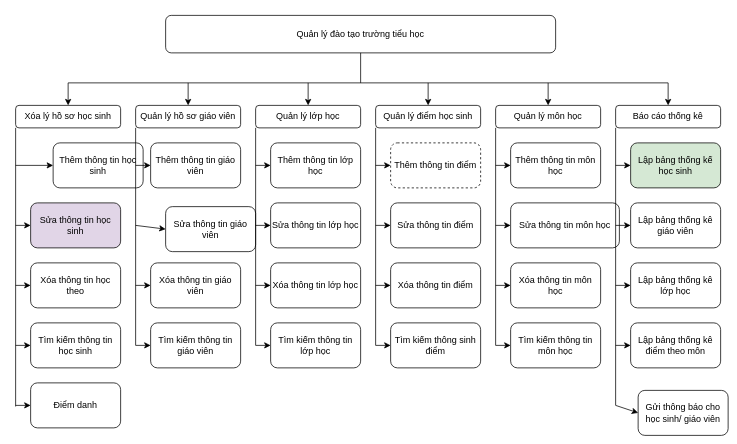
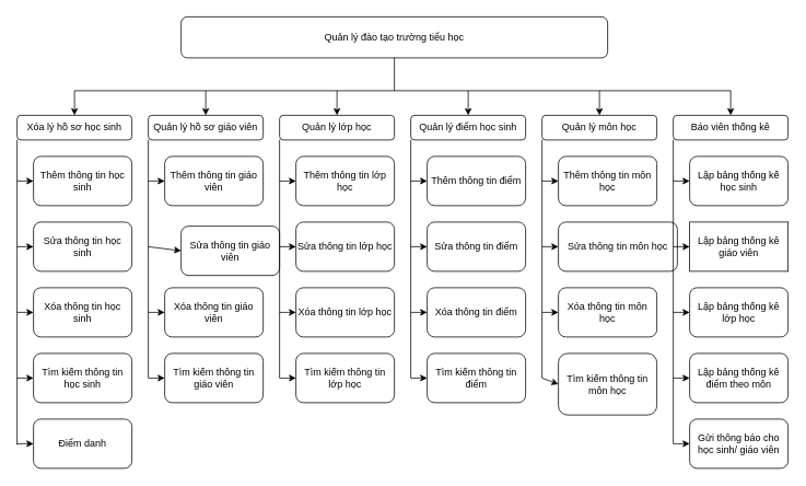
  <mxCell id="0" />
  <mxCell id="1" parent="0" />
  <mxCell id="2" value="Quản lý đào tạo trường tiểu học" style="rounded=1;whiteSpace=wrap;html=1;" vertex="1" parent="1"><mxGeometry x="220" y="20" width="520" height="50" as="geometry" /></mxCell>
  <mxCell id="3" value="Xóa lý hồ sơ học sinh" style="rounded=1;whiteSpace=wrap;html=1;" vertex="1" parent="1"><mxGeometry x="20" y="140" width="140" height="30" as="geometry" /></mxCell>
  <mxCell id="4" value="Quản lý lớp học" style="rounded=1;whiteSpace=wrap;html=1;" vertex="1" parent="1"><mxGeometry x="340" y="140" width="140" height="30" as="geometry" /></mxCell>
  <mxCell id="5" value="Quản lý điểm học sinh" style="rounded=1;whiteSpace=wrap;html=1;" vertex="1" parent="1"><mxGeometry x="500" y="140" width="140" height="30" as="geometry" /></mxCell>
  <mxCell id="6" value="Quản lý hồ sơ giáo viên" style="rounded=1;whiteSpace=wrap;html=1;" vertex="1" parent="1"><mxGeometry x="180" y="140" width="140" height="30" as="geometry" /></mxCell>
  <mxCell id="7" value="Quản lý môn học" style="rounded=1;whiteSpace=wrap;html=1;" vertex="1" parent="1"><mxGeometry x="660" y="140" width="140" height="30" as="geometry" /></mxCell>
- <mxCell id="8" value="Báo cáo thống kê" style="rounded=1;whiteSpace=wrap;html=1;" vertex="1" parent="1"><mxGeometry x="820" y="140" width="140" height="30" as="geometry" /></mxCell>
+ <mxCell id="8" value="Báo viên thống kê" style="rounded=1;whiteSpace=wrap;html=1;" vertex="1" parent="1"><mxGeometry x="820" y="140" width="140" height="30" as="geometry" /></mxCell>
  <mxCell id="9" value="" style="endArrow=none;html=1;rounded=0;" edge="1" parent="1"><mxGeometry width="50" height="50" relative="1" as="geometry"><mxPoint x="90" y="110" as="sourcePoint" /><mxPoint x="890" y="110" as="targetPoint" /></mxGeometry></mxCell>
  <mxCell id="10" value="" style="endArrow=none;html=1;rounded=0;entryX=0.5;entryY=1;entryDx=0;entryDy=0;" edge="1" parent="1" target="2"><mxGeometry width="50" height="50" relative="1" as="geometry"><mxPoint x="480" y="110" as="sourcePoint" /><mxPoint x="500" y="100" as="targetPoint" /></mxGeometry></mxCell>
  <mxCell id="11" value="" style="endArrow=classic;html=1;rounded=0;entryX=0.5;entryY=0;entryDx=0;entryDy=0;" edge="1" parent="1" target="4"><mxGeometry width="50" height="50" relative="1" as="geometry"><mxPoint x="410" y="110" as="sourcePoint" /><mxPoint x="500" y="100" as="targetPoint" /></mxGeometry></mxCell>
  <mxCell id="12" value="" style="endArrow=classic;html=1;rounded=0;entryX=0.5;entryY=0;entryDx=0;entryDy=0;" edge="1" parent="1" target="6"><mxGeometry width="50" height="50" relative="1" as="geometry"><mxPoint x="250" y="110" as="sourcePoint" /><mxPoint x="500" y="100" as="targetPoint" /></mxGeometry></mxCell>
  <mxCell id="13" value="" style="endArrow=classic;html=1;rounded=0;entryX=0.5;entryY=0;entryDx=0;entryDy=0;" edge="1" parent="1" target="3"><mxGeometry width="50" height="50" relative="1" as="geometry"><mxPoint x="90" y="110" as="sourcePoint" /><mxPoint x="280" y="100" as="targetPoint" /></mxGeometry></mxCell>
  <mxCell id="14" value="" style="endArrow=classic;html=1;rounded=0;entryX=0.5;entryY=0;entryDx=0;entryDy=0;" edge="1" parent="1" target="5"><mxGeometry width="50" height="50" relative="1" as="geometry"><mxPoint x="570" y="110" as="sourcePoint" /><mxPoint x="740" y="100" as="targetPoint" /></mxGeometry></mxCell>
  <mxCell id="15" value="" style="endArrow=classic;html=1;rounded=0;entryX=0.5;entryY=0;entryDx=0;entryDy=0;" edge="1" parent="1" target="7"><mxGeometry width="50" height="50" relative="1" as="geometry"><mxPoint x="730" y="110" as="sourcePoint" /><mxPoint x="740" y="100" as="targetPoint" /></mxGeometry></mxCell>
  <mxCell id="16" value="" style="endArrow=classic;html=1;rounded=0;entryX=0.5;entryY=0;entryDx=0;entryDy=0;" edge="1" parent="1" target="8"><mxGeometry width="50" height="50" relative="1" as="geometry"><mxPoint x="890" y="110" as="sourcePoint" /><mxPoint x="740" y="100" as="targetPoint" /></mxGeometry></mxCell>
- <mxCell id="17" value="Thêm thông tin học sinh" style="rounded=1;whiteSpace=wrap;html=1;" vertex="1" parent="1"><mxGeometry x="70" y="190" width="120" height="60" as="geometry" /></mxCell>
- <mxCell id="18" value="Sửa thông tin học sinh" style="rounded=1;whiteSpace=wrap;html=1;fillColor=#e1d5e7;" vertex="1" parent="1"><mxGeometry x="40" y="270" width="120" height="60" as="geometry" /></mxCell>
- <mxCell id="19" value="Xóa thông tin học theo" style="rounded=1;whiteSpace=wrap;html=1;" vertex="1" parent="1"><mxGeometry x="40" y="350" width="120" height="60" as="geometry" /></mxCell>
+ <mxCell id="17" value="Thêm thông tin học sinh" style="rounded=1;whiteSpace=wrap;html=1;" vertex="1" parent="1"><mxGeometry x="40" y="190" width="120" height="60" as="geometry" /></mxCell>
+ <mxCell id="18" value="Sửa thông tin học sinh" style="rounded=1;whiteSpace=wrap;html=1;" vertex="1" parent="1"><mxGeometry x="40" y="270" width="120" height="60" as="geometry" /></mxCell>
+ <mxCell id="19" value="Xóa thông tin học sinh" style="rounded=1;whiteSpace=wrap;html=1;" vertex="1" parent="1"><mxGeometry x="40" y="350" width="120" height="60" as="geometry" /></mxCell>
  <mxCell id="20" value="Tìm kiếm thông tin học sinh" style="rounded=1;whiteSpace=wrap;html=1;" vertex="1" parent="1"><mxGeometry x="40" y="430" width="120" height="60" as="geometry" /></mxCell>
  <mxCell id="21" value="Điểm danh" style="rounded=1;whiteSpace=wrap;html=1;" vertex="1" parent="1"><mxGeometry x="40" y="510" width="120" height="60" as="geometry" /></mxCell>
  <mxCell id="22" value="" style="endArrow=none;html=1;rounded=0;" edge="1" parent="1"><mxGeometry width="50" height="50" relative="1" as="geometry"><mxPoint x="20" y="170" as="sourcePoint" /><mxPoint x="20" y="541.455" as="targetPoint" /></mxGeometry></mxCell>
  <mxCell id="23" value="" style="endArrow=classic;html=1;rounded=0;entryX=0;entryY=0.5;entryDx=0;entryDy=0;" edge="1" parent="1" target="17"><mxGeometry width="50" height="50" relative="1" as="geometry"><mxPoint x="20" y="220" as="sourcePoint" /><mxPoint x="310" y="270" as="targetPoint" /></mxGeometry></mxCell>
  <mxCell id="24" value="" style="endArrow=classic;html=1;rounded=0;entryX=0;entryY=0.5;entryDx=0;entryDy=0;" edge="1" parent="1" target="18"><mxGeometry width="50" height="50" relative="1" as="geometry"><mxPoint x="20" y="300" as="sourcePoint" /><mxPoint x="210" y="280" as="targetPoint" /></mxGeometry></mxCell>
  <mxCell id="25" value="" style="endArrow=classic;html=1;rounded=0;entryX=0;entryY=0.5;entryDx=0;entryDy=0;" edge="1" parent="1" target="19"><mxGeometry width="50" height="50" relative="1" as="geometry"><mxPoint x="20" y="380" as="sourcePoint" /><mxPoint x="210" y="410" as="targetPoint" /></mxGeometry></mxCell>
  <mxCell id="26" value="" style="endArrow=classic;html=1;rounded=0;entryX=0;entryY=0.5;entryDx=0;entryDy=0;" edge="1" parent="1" target="20"><mxGeometry width="50" height="50" relative="1" as="geometry"><mxPoint x="20" y="460" as="sourcePoint" /><mxPoint x="210" y="540" as="targetPoint" /></mxGeometry></mxCell>
  <mxCell id="27" value="" style="endArrow=classic;html=1;rounded=0;entryX=0;entryY=0.5;entryDx=0;entryDy=0;" edge="1" parent="1" target="21"><mxGeometry width="50" height="50" relative="1" as="geometry"><mxPoint x="20" y="540" as="sourcePoint" /><mxPoint x="210" y="470" as="targetPoint" /></mxGeometry></mxCell>
  <mxCell id="28" value="Thêm thông tin giáo viên" style="rounded=1;whiteSpace=wrap;html=1;" vertex="1" parent="1"><mxGeometry x="200" y="190" width="120" height="60" as="geometry" /></mxCell>
  <mxCell id="29" value="Sửa thông tin giáo viên" style="rounded=1;whiteSpace=wrap;html=1;" vertex="1" parent="1"><mxGeometry x="220" y="275" width="120" height="60" as="geometry" /></mxCell>
  <mxCell id="30" value="Xóa thông tin giáo viên" style="rounded=1;whiteSpace=wrap;html=1;" vertex="1" parent="1"><mxGeometry x="200" y="350" width="120" height="60" as="geometry" /></mxCell>
  <mxCell id="31" value="Tìm kiếm thông tin giáo viên" style="rounded=1;whiteSpace=wrap;html=1;" vertex="1" parent="1"><mxGeometry x="200" y="430" width="120" height="60" as="geometry" /></mxCell>
  <mxCell id="32" value="" style="endArrow=classic;html=1;rounded=0;entryX=0;entryY=0.5;entryDx=0;entryDy=0;" edge="1" parent="1" target="28"><mxGeometry width="50" height="50" relative="1" as="geometry"><mxPoint x="180" y="220" as="sourcePoint" /><mxPoint x="470" y="270" as="targetPoint" /></mxGeometry></mxCell>
  <mxCell id="33" value="" style="endArrow=classic;html=1;rounded=0;entryX=0;entryY=0.5;entryDx=0;entryDy=0;" edge="1" parent="1" target="29"><mxGeometry width="50" height="50" relative="1" as="geometry"><mxPoint x="180" y="300" as="sourcePoint" /><mxPoint x="370" y="280" as="targetPoint" /></mxGeometry></mxCell>
  <mxCell id="34" value="" style="endArrow=classic;html=1;rounded=0;entryX=0;entryY=0.5;entryDx=0;entryDy=0;" edge="1" parent="1" target="30"><mxGeometry width="50" height="50" relative="1" as="geometry"><mxPoint x="180" y="380" as="sourcePoint" /><mxPoint x="370" y="410" as="targetPoint" /></mxGeometry></mxCell>
  <mxCell id="35" value="" style="endArrow=classic;html=1;rounded=0;entryX=0;entryY=0.5;entryDx=0;entryDy=0;" edge="1" parent="1" target="31"><mxGeometry width="50" height="50" relative="1" as="geometry"><mxPoint x="180" y="460" as="sourcePoint" /><mxPoint x="370" y="540" as="targetPoint" /></mxGeometry></mxCell>
  <mxCell id="36" value="" style="endArrow=none;html=1;rounded=0;" edge="1" parent="1"><mxGeometry width="50" height="50" relative="1" as="geometry"><mxPoint x="180" y="170" as="sourcePoint" /><mxPoint x="180" y="460" as="targetPoint" /></mxGeometry></mxCell>
  <mxCell id="37" value="Thêm thông tin lớp học" style="rounded=1;whiteSpace=wrap;html=1;" vertex="1" parent="1"><mxGeometry x="360" y="190" width="120" height="60" as="geometry" /></mxCell>
  <mxCell id="38" value="Sửa thông tin lớp học" style="rounded=1;whiteSpace=wrap;html=1;" vertex="1" parent="1"><mxGeometry x="360" y="270" width="120" height="60" as="geometry" /></mxCell>
  <mxCell id="39" value="Xóa thông tin lớp học" style="rounded=1;whiteSpace=wrap;html=1;" vertex="1" parent="1"><mxGeometry x="360" y="350" width="120" height="60" as="geometry" /></mxCell>
  <mxCell id="40" value="Tìm kiếm thông tin lớp học" style="rounded=1;whiteSpace=wrap;html=1;" vertex="1" parent="1"><mxGeometry x="360" y="430" width="120" height="60" as="geometry" /></mxCell>
  <mxCell id="41" value="" style="endArrow=classic;html=1;rounded=0;entryX=0;entryY=0.5;entryDx=0;entryDy=0;" edge="1" parent="1" target="37"><mxGeometry width="50" height="50" relative="1" as="geometry"><mxPoint x="340" y="220" as="sourcePoint" /><mxPoint x="630" y="270" as="targetPoint" /></mxGeometry></mxCell>
  <mxCell id="42" value="" style="endArrow=classic;html=1;rounded=0;entryX=0;entryY=0.5;entryDx=0;entryDy=0;" edge="1" parent="1" target="38"><mxGeometry width="50" height="50" relative="1" as="geometry"><mxPoint x="340" y="300" as="sourcePoint" /><mxPoint x="530" y="280" as="targetPoint" /></mxGeometry></mxCell>
  <mxCell id="43" value="" style="endArrow=classic;html=1;rounded=0;entryX=0;entryY=0.5;entryDx=0;entryDy=0;" edge="1" parent="1" target="39"><mxGeometry width="50" height="50" relative="1" as="geometry"><mxPoint x="340" y="380" as="sourcePoint" /><mxPoint x="530" y="410" as="targetPoint" /></mxGeometry></mxCell>
  <mxCell id="44" value="" style="endArrow=classic;html=1;rounded=0;entryX=0;entryY=0.5;entryDx=0;entryDy=0;" edge="1" parent="1" target="40"><mxGeometry width="50" height="50" relative="1" as="geometry"><mxPoint x="340" y="460" as="sourcePoint" /><mxPoint x="530" y="540" as="targetPoint" /></mxGeometry></mxCell>
  <mxCell id="45" value="" style="endArrow=none;html=1;rounded=0;" edge="1" parent="1"><mxGeometry width="50" height="50" relative="1" as="geometry"><mxPoint x="340" y="170" as="sourcePoint" /><mxPoint x="340" y="460" as="targetPoint" /></mxGeometry></mxCell>
- <mxCell id="46" value="Thêm thông tin điểm" style="rounded=1;whiteSpace=wrap;html=1;dashed=1;" vertex="1" parent="1"><mxGeometry x="520" y="190" width="120" height="60" as="geometry" /></mxCell>
+ <mxCell id="46" value="Thêm thông tin điểm" style="rounded=1;whiteSpace=wrap;html=1;" vertex="1" parent="1"><mxGeometry x="520" y="190" width="120" height="60" as="geometry" /></mxCell>
  <mxCell id="47" value="Sửa thông tin điểm" style="rounded=1;whiteSpace=wrap;html=1;" vertex="1" parent="1"><mxGeometry x="520" y="270" width="120" height="60" as="geometry" /></mxCell>
  <mxCell id="48" value="Xóa thông tin điểm" style="rounded=1;whiteSpace=wrap;html=1;" vertex="1" parent="1"><mxGeometry x="520" y="350" width="120" height="60" as="geometry" /></mxCell>
- <mxCell id="49" value="Tìm kiếm thông sinh điểm" style="rounded=1;whiteSpace=wrap;html=1;" vertex="1" parent="1"><mxGeometry x="520" y="430" width="120" height="60" as="geometry" /></mxCell>
+ <mxCell id="49" value="Tìm kiếm thông tin điểm" style="rounded=1;whiteSpace=wrap;html=1;" vertex="1" parent="1"><mxGeometry x="520" y="430" width="120" height="60" as="geometry" /></mxCell>
  <mxCell id="50" value="" style="endArrow=classic;html=1;rounded=0;entryX=0;entryY=0.5;entryDx=0;entryDy=0;" edge="1" parent="1" target="46"><mxGeometry width="50" height="50" relative="1" as="geometry"><mxPoint x="500" y="220" as="sourcePoint" /><mxPoint x="790" y="270" as="targetPoint" /></mxGeometry></mxCell>
  <mxCell id="51" value="" style="endArrow=classic;html=1;rounded=0;entryX=0;entryY=0.5;entryDx=0;entryDy=0;" edge="1" parent="1" target="47"><mxGeometry width="50" height="50" relative="1" as="geometry"><mxPoint x="500" y="300" as="sourcePoint" /><mxPoint x="690" y="280" as="targetPoint" /></mxGeometry></mxCell>
  <mxCell id="52" value="" style="endArrow=classic;html=1;rounded=0;entryX=0;entryY=0.5;entryDx=0;entryDy=0;" edge="1" parent="1" target="48"><mxGeometry width="50" height="50" relative="1" as="geometry"><mxPoint x="500" y="380" as="sourcePoint" /><mxPoint x="690" y="410" as="targetPoint" /></mxGeometry></mxCell>
  <mxCell id="53" value="" style="endArrow=classic;html=1;rounded=0;entryX=0;entryY=0.5;entryDx=0;entryDy=0;" edge="1" parent="1" target="49"><mxGeometry width="50" height="50" relative="1" as="geometry"><mxPoint x="500" y="460" as="sourcePoint" /><mxPoint x="690" y="540" as="targetPoint" /></mxGeometry></mxCell>
  <mxCell id="54" value="" style="endArrow=none;html=1;rounded=0;" edge="1" parent="1"><mxGeometry width="50" height="50" relative="1" as="geometry"><mxPoint x="500" y="170" as="sourcePoint" /><mxPoint x="500" y="460" as="targetPoint" /></mxGeometry></mxCell>
  <mxCell id="55" value="Thêm thông tin môn học" style="rounded=1;whiteSpace=wrap;html=1;" vertex="1" parent="1"><mxGeometry x="680" y="190" width="120" height="60" as="geometry" /></mxCell>
  <mxCell id="56" value="Sửa thông tin môn học" style="rounded=1;whiteSpace=wrap;html=1;" vertex="1" parent="1"><mxGeometry x="680" y="270" width="145" height="60" as="geometry" /></mxCell>
  <mxCell id="57" value="Xóa thông tin môn học" style="rounded=1;whiteSpace=wrap;html=1;" vertex="1" parent="1"><mxGeometry x="680" y="350" width="120" height="60" as="geometry" /></mxCell>
- <mxCell id="58" value="Tìm kiếm thông tin môn học" style="rounded=1;whiteSpace=wrap;html=1;" vertex="1" parent="1"><mxGeometry x="680" y="430" width="120" height="60" as="geometry" /></mxCell>
+ <mxCell id="58" value="Tìm kiếm thông tin môn học" style="rounded=1;whiteSpace=wrap;html=1;" vertex="1" parent="1"><mxGeometry x="680" y="430" width="120" height="75" as="geometry" /></mxCell>
  <mxCell id="59" value="" style="endArrow=classic;html=1;rounded=0;entryX=0;entryY=0.5;entryDx=0;entryDy=0;" edge="1" parent="1" target="55"><mxGeometry width="50" height="50" relative="1" as="geometry"><mxPoint x="660" y="220" as="sourcePoint" /><mxPoint x="950" y="270" as="targetPoint" /></mxGeometry></mxCell>
  <mxCell id="60" value="" style="endArrow=classic;html=1;rounded=0;entryX=0;entryY=0.5;entryDx=0;entryDy=0;" edge="1" parent="1" target="56"><mxGeometry width="50" height="50" relative="1" as="geometry"><mxPoint x="660" y="300" as="sourcePoint" /><mxPoint x="850" y="280" as="targetPoint" /></mxGeometry></mxCell>
  <mxCell id="61" value="" style="endArrow=classic;html=1;rounded=0;entryX=0;entryY=0.5;entryDx=0;entryDy=0;" edge="1" parent="1" target="57"><mxGeometry width="50" height="50" relative="1" as="geometry"><mxPoint x="660" y="380" as="sourcePoint" /><mxPoint x="850" y="410" as="targetPoint" /></mxGeometry></mxCell>
  <mxCell id="62" value="" style="endArrow=classic;html=1;rounded=0;entryX=0;entryY=0.5;entryDx=0;entryDy=0;" edge="1" parent="1" target="58"><mxGeometry width="50" height="50" relative="1" as="geometry"><mxPoint x="660" y="460" as="sourcePoint" /><mxPoint x="850" y="540" as="targetPoint" /></mxGeometry></mxCell>
  <mxCell id="63" value="" style="endArrow=none;html=1;rounded=0;" edge="1" parent="1"><mxGeometry width="50" height="50" relative="1" as="geometry"><mxPoint x="660" y="170" as="sourcePoint" /><mxPoint x="660" y="460" as="targetPoint" /></mxGeometry></mxCell>
- <mxCell id="64" value="Lập bảng thống kế học sinh" style="rounded=1;whiteSpace=wrap;html=1;fillColor=#d5e8d4;" vertex="1" parent="1"><mxGeometry x="840" y="190" width="120" height="60" as="geometry" /></mxCell>
- <mxCell id="65" value="Lập bảng thống kê giáo viên" style="rounded=1;whiteSpace=wrap;html=1;" vertex="1" parent="1"><mxGeometry x="840" y="270" width="120" height="60" as="geometry" /></mxCell>
+ <mxCell id="64" value="Lập bảng thống kế học sinh" style="rounded=1;whiteSpace=wrap;html=1;" vertex="1" parent="1"><mxGeometry x="840" y="190" width="120" height="60" as="geometry" /></mxCell>
+ <mxCell id="65" value="Lập bảng thống kê giáo viên" style="whiteSpace=wrap;html=1;rounded=0;" vertex="1" parent="1"><mxGeometry x="840" y="270" width="120" height="60" as="geometry" /></mxCell>
  <mxCell id="66" value="Lập bảng thống kê lớp học" style="rounded=1;whiteSpace=wrap;html=1;" vertex="1" parent="1"><mxGeometry x="840" y="350" width="120" height="60" as="geometry" /></mxCell>
  <mxCell id="67" value="Lập bảng thống kê điểm theo môn" style="rounded=1;whiteSpace=wrap;html=1;" vertex="1" parent="1"><mxGeometry x="840" y="430" width="120" height="60" as="geometry" /></mxCell>
  <mxCell id="68" value="" style="endArrow=classic;html=1;rounded=0;entryX=0;entryY=0.5;entryDx=0;entryDy=0;" edge="1" parent="1" target="64"><mxGeometry width="50" height="50" relative="1" as="geometry"><mxPoint x="820" y="220" as="sourcePoint" /><mxPoint x="1110" y="270" as="targetPoint" /></mxGeometry></mxCell>
  <mxCell id="69" value="" style="endArrow=classic;html=1;rounded=0;entryX=0;entryY=0.5;entryDx=0;entryDy=0;" edge="1" parent="1" target="65"><mxGeometry width="50" height="50" relative="1" as="geometry"><mxPoint x="820" y="300" as="sourcePoint" /><mxPoint x="1010" y="280" as="targetPoint" /></mxGeometry></mxCell>
  <mxCell id="70" value="" style="endArrow=classic;html=1;rounded=0;entryX=0;entryY=0.5;entryDx=0;entryDy=0;" edge="1" parent="1" target="66"><mxGeometry width="50" height="50" relative="1" as="geometry"><mxPoint x="820" y="380" as="sourcePoint" /><mxPoint x="1010" y="410" as="targetPoint" /></mxGeometry></mxCell>
  <mxCell id="71" value="" style="endArrow=classic;html=1;rounded=0;entryX=0;entryY=0.5;entryDx=0;entryDy=0;" edge="1" parent="1" target="67"><mxGeometry width="50" height="50" relative="1" as="geometry"><mxPoint x="820" y="460" as="sourcePoint" /><mxPoint x="1010" y="540" as="targetPoint" /></mxGeometry></mxCell>
  <mxCell id="72" value="" style="endArrow=none;html=1;rounded=0;" edge="1" parent="1"><mxGeometry width="50" height="50" relative="1" as="geometry"><mxPoint x="820" y="170" as="sourcePoint" /><mxPoint x="820" y="540" as="targetPoint" /></mxGeometry></mxCell>
- <mxCell id="73" value="Gửi thông báo cho học sinh/ giáo viên" style="rounded=1;whiteSpace=wrap;html=1;" vertex="1" parent="1"><mxGeometry x="850" y="520" width="120" height="60" as="geometry" /></mxCell>
+ <mxCell id="73" value="Gửi thông báo cho học sinh/ giáo viên" style="rounded=1;whiteSpace=wrap;html=1;" vertex="1" parent="1"><mxGeometry x="840" y="510" width="120" height="60" as="geometry" /></mxCell>
  <mxCell id="74" value="" style="endArrow=classic;html=1;rounded=0;entryX=0;entryY=0.5;entryDx=0;entryDy=0;" edge="1" parent="1" target="73"><mxGeometry width="50" height="50" relative="1" as="geometry"><mxPoint x="820" y="540" as="sourcePoint" /><mxPoint x="1010" y="620" as="targetPoint" /></mxGeometry></mxCell>
